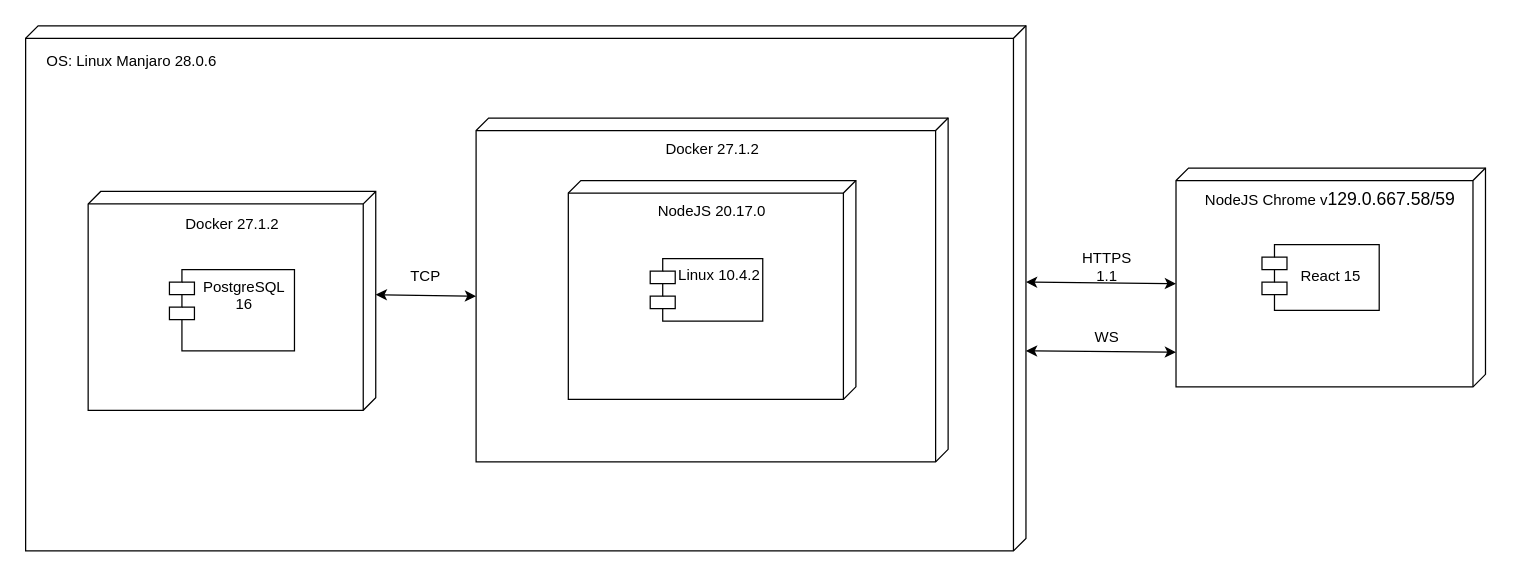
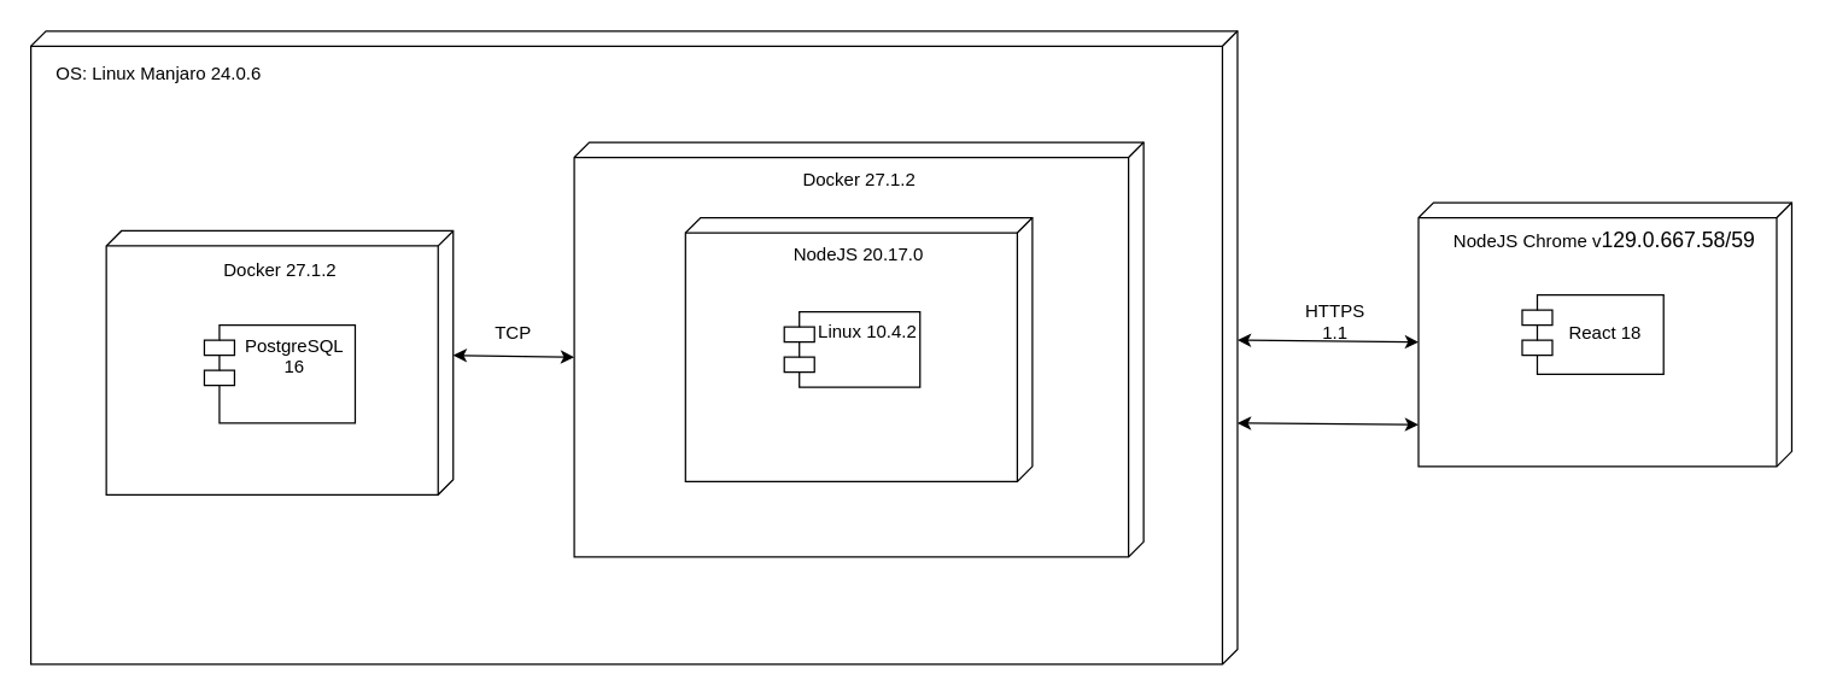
  <mxCell id="0" />
  <mxCell id="1" parent="0" />
  <mxCell id="2" value="" style="verticalAlign=top;align=center;spacingTop=8;spacingLeft=2;spacingRight=12;shape=cube;size=10;direction=south;fontStyle=4;html=1;whiteSpace=wrap;" vertex="1" parent="1"><mxGeometry x="20" y="20" width="800" height="420" as="geometry" /></mxCell>
  <mxCell id="3" value="" style="verticalAlign=top;align=center;spacingTop=8;spacingLeft=2;spacingRight=12;shape=cube;size=10;direction=south;fontStyle=4;html=1;whiteSpace=wrap;" vertex="1" parent="1"><mxGeometry x="940" y="133.75" width="247.5" height="175" as="geometry" /></mxCell>
  <mxCell id="4" value="" style="verticalAlign=top;align=center;spacingTop=8;spacingLeft=2;spacingRight=12;shape=cube;size=10;direction=south;fontStyle=4;html=1;whiteSpace=wrap;" vertex="1" parent="1"><mxGeometry x="380.25" y="93.75" width="377.5" height="275" as="geometry" /></mxCell>
  <mxCell id="5" value="" style="verticalAlign=top;align=center;spacingTop=8;spacingLeft=2;spacingRight=12;shape=cube;size=10;direction=south;fontStyle=4;html=1;whiteSpace=wrap;" vertex="1" parent="1"><mxGeometry x="70" y="152.5" width="230" height="175" as="geometry" /></mxCell>
  <mxCell id="6" value="" style="shape=module;align=left;spacingLeft=20;align=center;verticalAlign=top;whiteSpace=wrap;html=1;" parent="1" vertex="1"><mxGeometry x="1008.75" y="195" width="93.75" height="52.5" as="geometry" /></mxCell>
  <mxCell id="7" value="PostgreSQL 16" style="shape=module;align=left;spacingLeft=20;align=center;verticalAlign=top;whiteSpace=wrap;html=1;" vertex="1" parent="1"><mxGeometry x="135" y="215" width="100" height="65" as="geometry" /></mxCell>
  <mxCell id="8" value="Docker 27.1.2" style="text;html=1;align=center;verticalAlign=middle;whiteSpace=wrap;rounded=0;" vertex="1" parent="1"><mxGeometry x="144.5" y="163.75" width="81" height="30" as="geometry" /></mxCell>
  <mxCell id="9" value="" style="verticalAlign=top;align=center;spacingTop=8;spacingLeft=2;spacingRight=12;shape=cube;size=10;direction=south;fontStyle=4;html=1;whiteSpace=wrap;" vertex="1" parent="1"><mxGeometry x="454" y="143.75" width="230" height="175" as="geometry" /></mxCell>
  <mxCell id="10" value="Linux 10.4.2" style="shape=module;align=left;spacingLeft=20;align=center;verticalAlign=top;whiteSpace=wrap;html=1;" vertex="1" parent="1"><mxGeometry x="519.5" y="206.25" width="90" height="50" as="geometry" /></mxCell>
  <mxCell id="11" value="Docker 27.1.2" style="text;html=1;align=center;verticalAlign=middle;whiteSpace=wrap;rounded=0;" vertex="1" parent="1"><mxGeometry x="528.5" y="103.75" width="81" height="30" as="geometry" /></mxCell>
  <mxCell id="12" value="NodeJS 20.17.0" style="text;html=1;align=center;verticalAlign=middle;whiteSpace=wrap;rounded=0;" vertex="1" parent="1"><mxGeometry x="523.25" y="153.75" width="91.5" height="30" as="geometry" /></mxCell>
  <mxCell id="13" value="&lt;div&gt;NodeJS Chrome v&lt;span style=&quot;font-family: sans-serif; font-size: 14.08px; text-align: left; background-color: rgb(255, 255, 255);&quot;&gt;129.0.667.58/59&lt;/span&gt;&lt;/div&gt;" style="text;html=1;align=center;verticalAlign=middle;whiteSpace=wrap;rounded=0;" vertex="1" parent="1"><mxGeometry x="956.44" y="143.75" width="214.62" height="30" as="geometry" /></mxCell>
- <mxCell id="14" value="&lt;div&gt;React 15&lt;/div&gt;" style="text;html=1;align=center;verticalAlign=middle;whiteSpace=wrap;rounded=0;" vertex="1" parent="1"><mxGeometry x="1028.75" y="206.25" width="70" height="30" as="geometry" /></mxCell>
- <mxCell id="15" value="OS: Linux Manjaro 28.0.6" style="text;html=1;align=center;verticalAlign=middle;whiteSpace=wrap;rounded=0;" vertex="1" parent="1"><mxGeometry x="30" y="33.75" width="150" height="30" as="geometry" /></mxCell>
+ <mxCell id="14" value="&lt;div&gt;React 18&lt;/div&gt;" style="text;html=1;align=center;verticalAlign=middle;whiteSpace=wrap;rounded=0;" vertex="1" parent="1"><mxGeometry x="1028.75" y="206.25" width="70" height="30" as="geometry" /></mxCell>
+ <mxCell id="15" value="OS: Linux Manjaro 24.0.6" style="text;html=1;align=center;verticalAlign=middle;whiteSpace=wrap;rounded=0;" vertex="1" parent="1"><mxGeometry x="30" y="33.75" width="150" height="30" as="geometry" /></mxCell>
  <mxCell id="16" value="" style="endArrow=classic;startArrow=classic;html=1;rounded=0;exitX=0;exitY=0;exitDx=82.5;exitDy=0;exitPerimeter=0;entryX=0;entryY=0;entryDx=142.5;entryDy=377.5;entryPerimeter=0;" edge="1" parent="1" source="5" target="4"><mxGeometry width="50" height="50" relative="1" as="geometry"><mxPoint x="480" y="293.75" as="sourcePoint" /><mxPoint x="530" y="243.75" as="targetPoint" /></mxGeometry></mxCell>
  <mxCell id="17" value="TCP" style="text;html=1;align=center;verticalAlign=middle;whiteSpace=wrap;rounded=0;" vertex="1" parent="1"><mxGeometry x="310" y="206.25" width="60" height="30" as="geometry" /></mxCell>
  <mxCell id="18" value="" style="endArrow=classic;startArrow=classic;html=1;rounded=0;exitX=0;exitY=0;exitDx=205;exitDy=0;exitPerimeter=0;entryX=0;entryY=0;entryDx=92.5;entryDy=247.5;entryPerimeter=0;" edge="1" parent="1" source="2" target="3"><mxGeometry width="50" height="50" relative="1" as="geometry"><mxPoint x="310" y="231" as="sourcePoint" /><mxPoint x="390" y="233" as="targetPoint" /></mxGeometry></mxCell>
  <mxCell id="19" value="HTTPS 1.1" style="text;html=1;align=center;verticalAlign=middle;whiteSpace=wrap;rounded=0;" vertex="1" parent="1"><mxGeometry x="855" y="200" width="60" height="25" as="geometry" /></mxCell>
  <mxCell id="20" value="" style="endArrow=classic;startArrow=classic;html=1;rounded=0;exitX=0;exitY=0;exitDx=205;exitDy=0;exitPerimeter=0;entryX=0;entryY=0;entryDx=92.5;entryDy=247.5;entryPerimeter=0;" edge="1" parent="1"><mxGeometry width="50" height="50" relative="1" as="geometry"><mxPoint x="820" y="280" as="sourcePoint" /><mxPoint x="940" y="281" as="targetPoint" /></mxGeometry></mxCell>
- <mxCell id="21" value="WS" style="text;html=1;align=center;verticalAlign=middle;whiteSpace=wrap;rounded=0;" vertex="1" parent="1"><mxGeometry x="855" y="256.25" width="60" height="26.25" as="geometry" /></mxCell>
